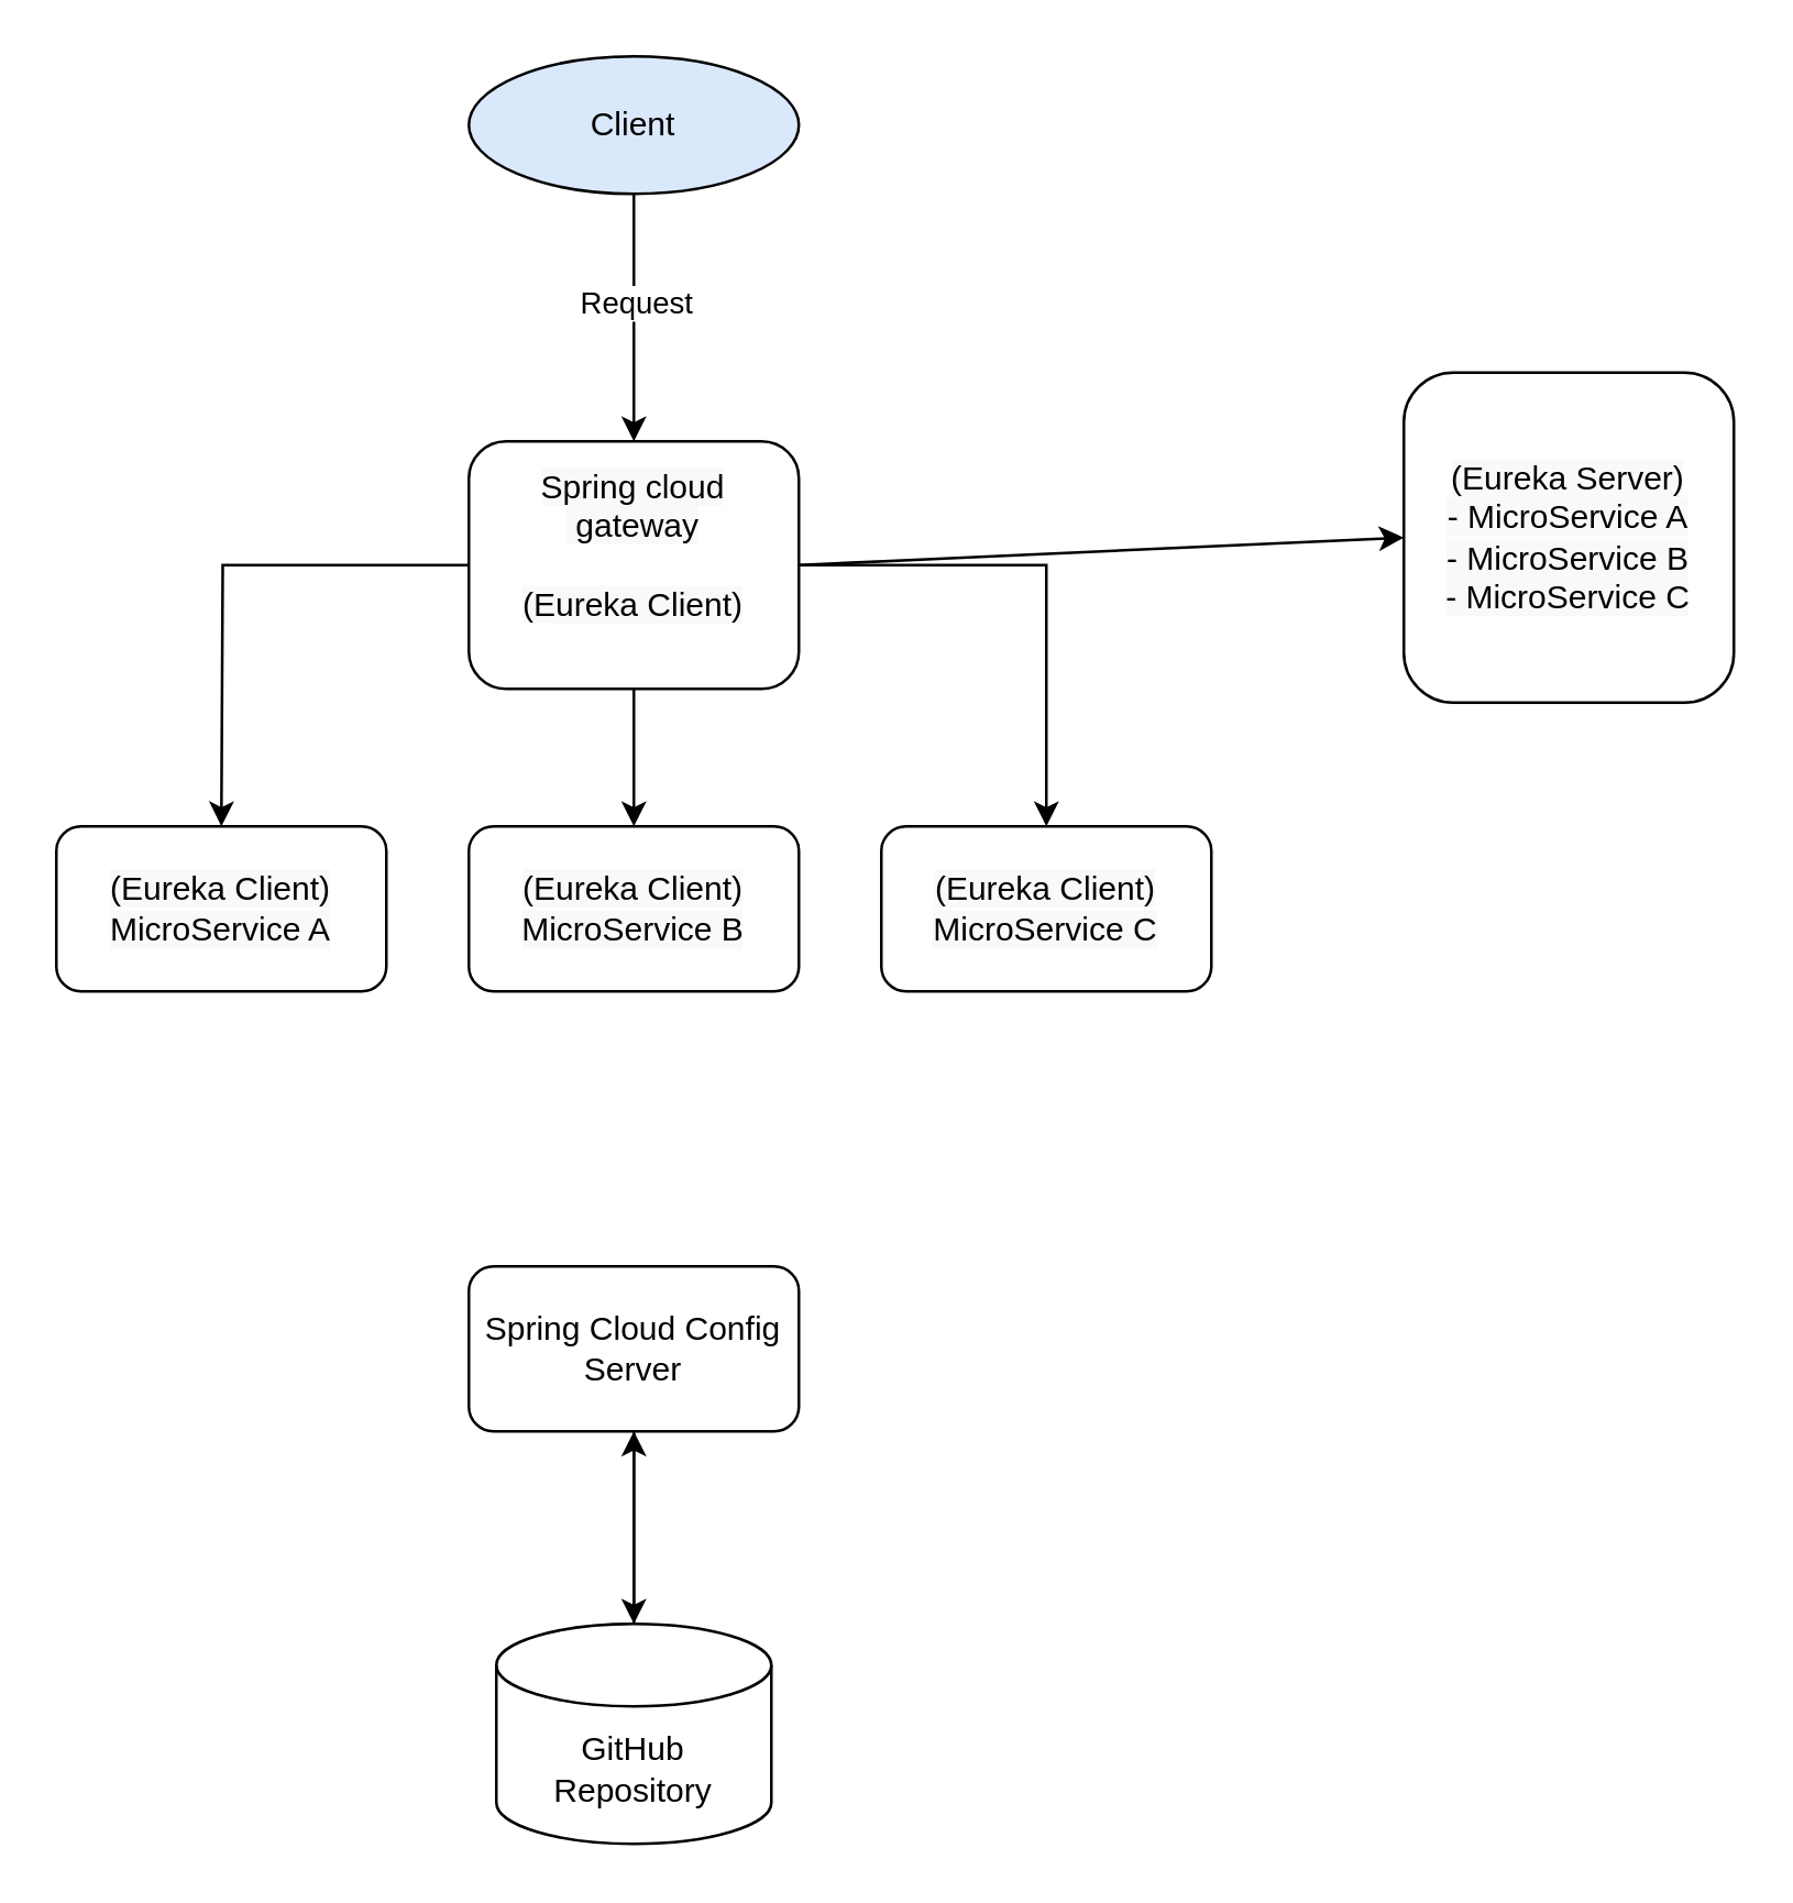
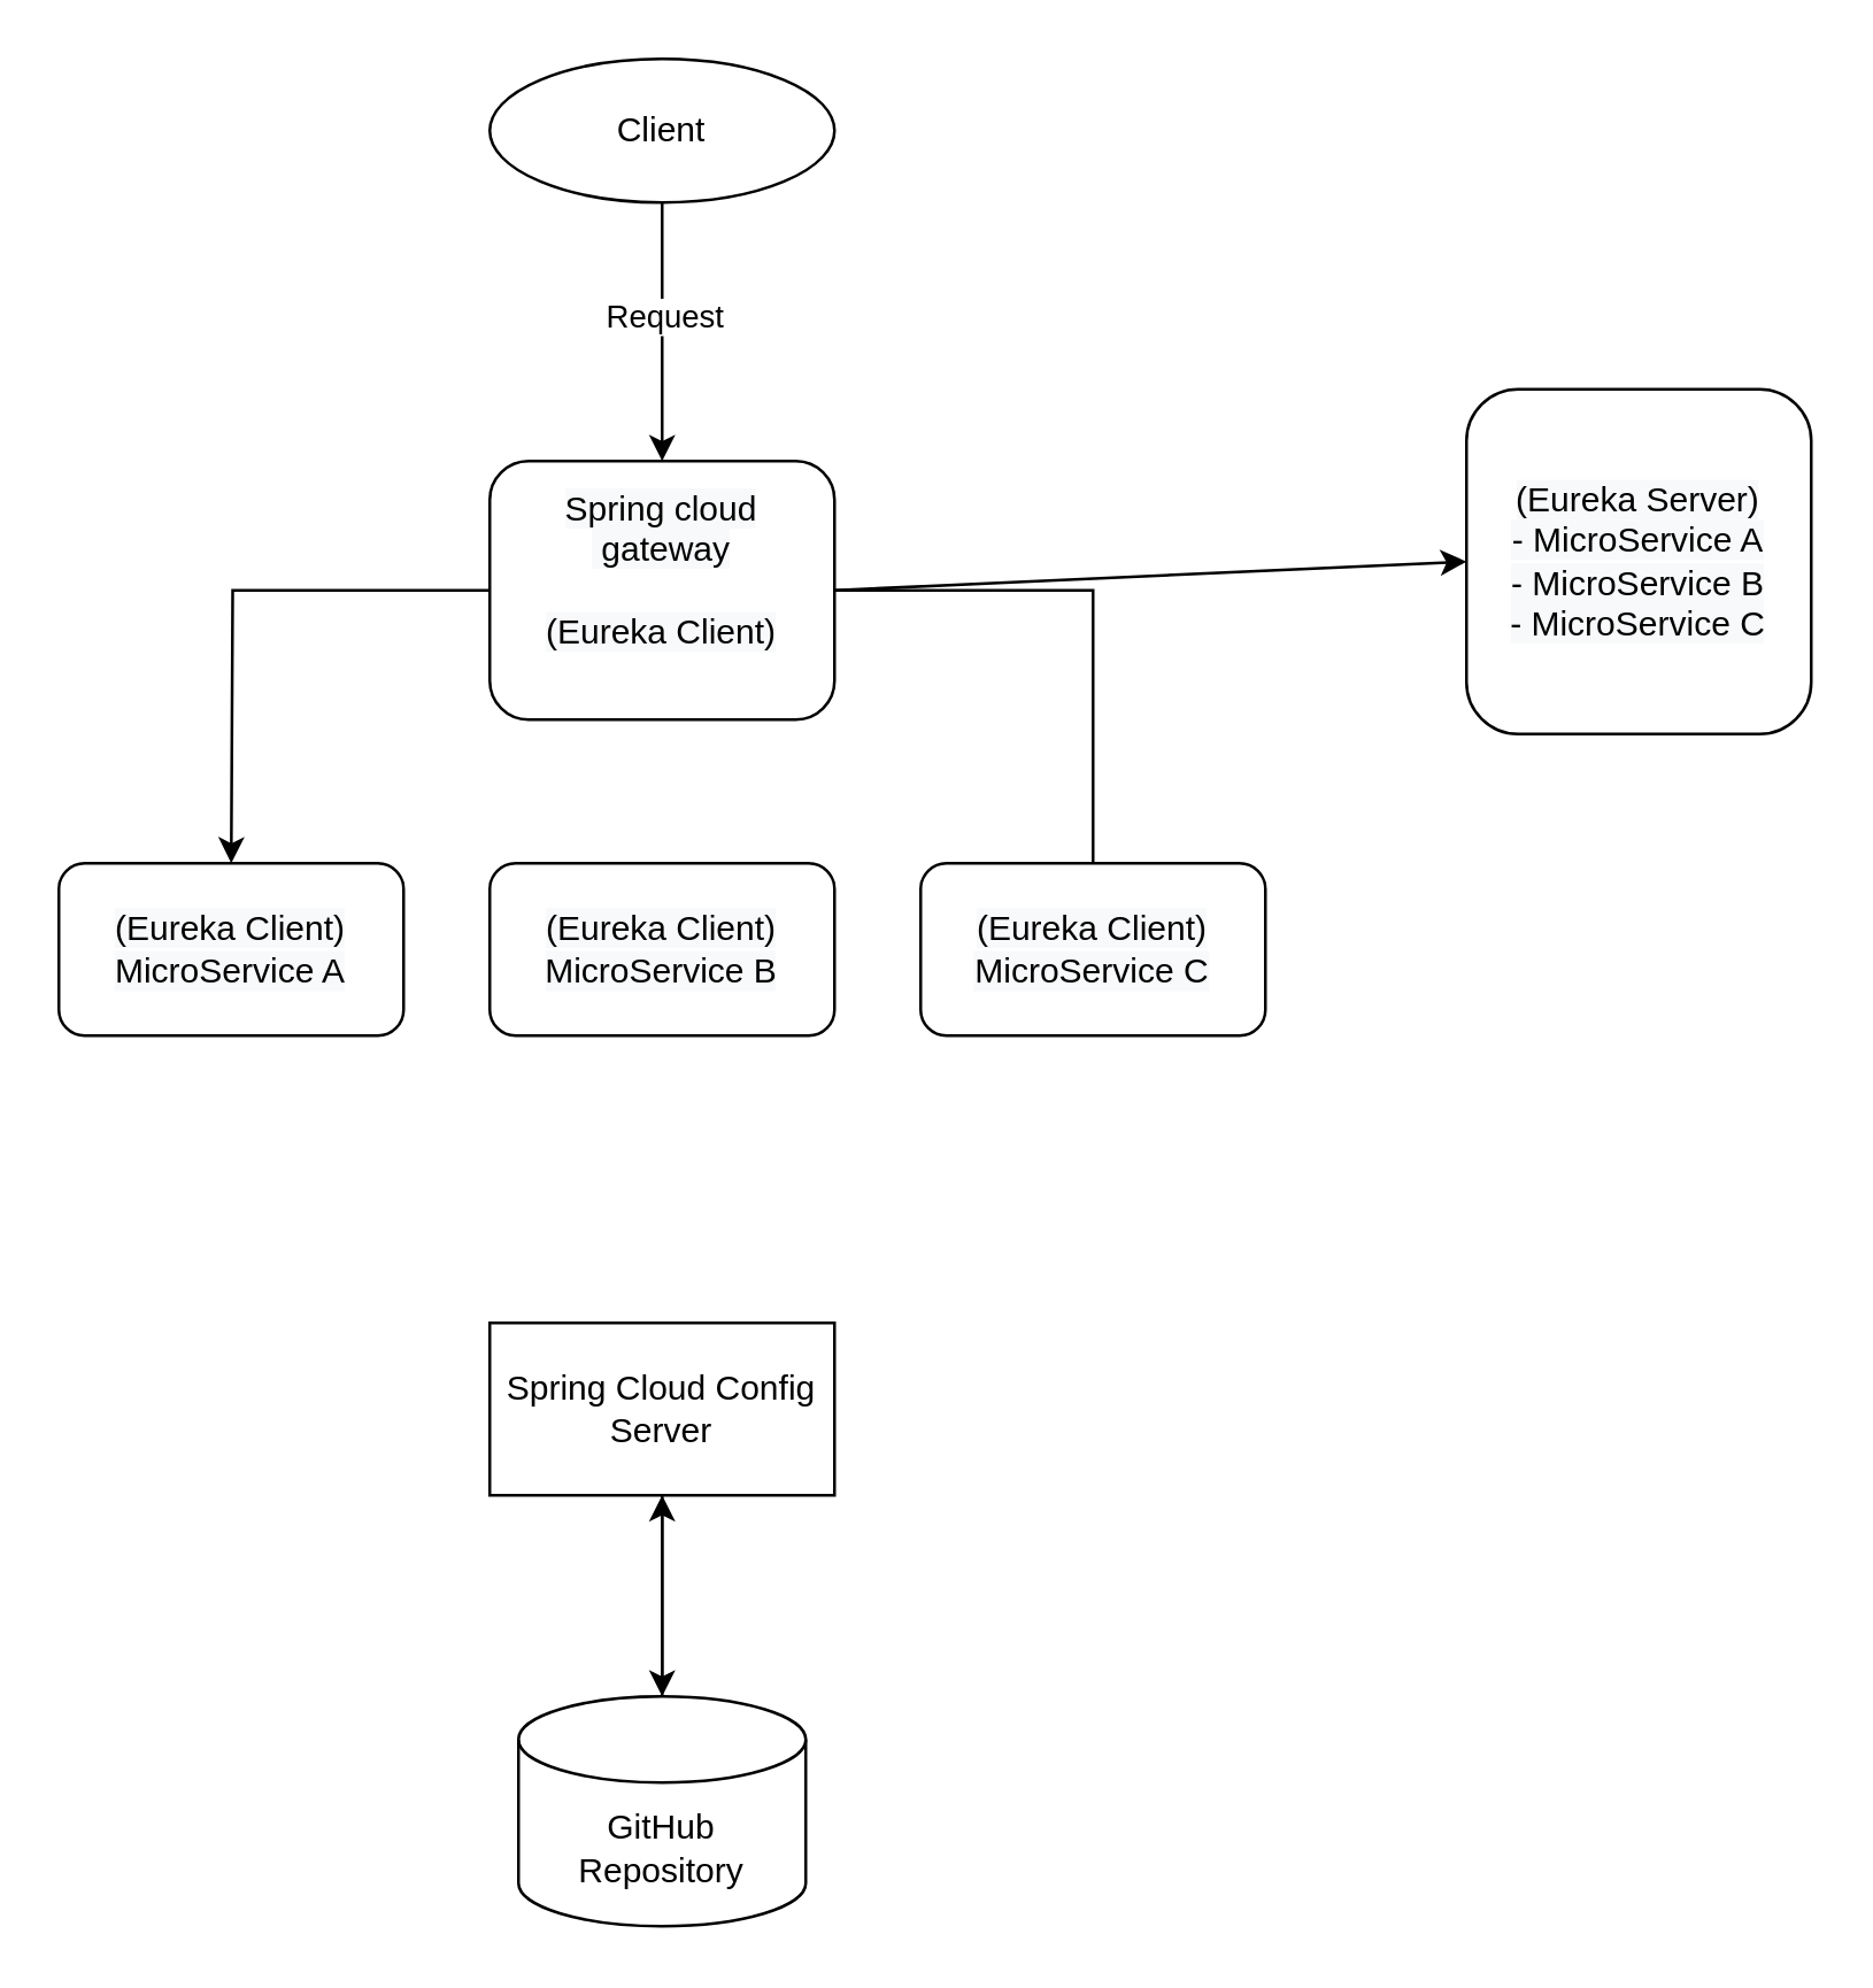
  <mxCell id="0" />
  <mxCell id="1" parent="0" />
  <mxCell id="2" value="" style="edgeStyle=orthogonalEdgeStyle;rounded=0;orthogonalLoop=1;jettySize=auto;html=1;entryX=0.5;entryY=0;entryDx=0;entryDy=0;" parent="1" source="3" target="17" edge="1"><mxGeometry relative="1" as="geometry"><mxPoint x="230" y="575" as="targetPoint" /></mxGeometry></mxCell>
- <mxCell id="3" value="Spring Cloud Config&lt;br&gt;Server" style="rounded=1;whiteSpace=wrap;html=1;" parent="1" vertex="1"><mxGeometry x="170" y="460" width="120" height="60" as="geometry" /></mxCell>
+ <mxCell id="3" value="Spring Cloud Config&lt;br&gt;Server" style="whiteSpace=wrap;html=1;rounded=0;" parent="1" vertex="1"><mxGeometry x="170" y="460" width="120" height="60" as="geometry" /></mxCell>
  <mxCell id="4" value="&lt;span style=&quot;color: rgb(0 , 0 , 0) ; font-family: &amp;#34;helvetica&amp;#34; ; font-size: 12px ; font-style: normal ; font-weight: 400 ; letter-spacing: normal ; text-align: center ; text-indent: 0px ; text-transform: none ; word-spacing: 0px ; background-color: rgb(248 , 249 , 250) ; display: inline ; float: none&quot;&gt;(Eureka Client)&lt;br&gt;MicroService C&lt;/span&gt;" style="rounded=1;whiteSpace=wrap;html=1;" parent="1" vertex="1"><mxGeometry x="320" y="300" width="120" height="60" as="geometry" /></mxCell>
  <mxCell id="5" value="&lt;span style=&quot;color: rgb(0 , 0 , 0) ; font-family: &amp;#34;helvetica&amp;#34; ; font-size: 12px ; font-style: normal ; font-weight: 400 ; letter-spacing: normal ; text-align: center ; text-indent: 0px ; text-transform: none ; word-spacing: 0px ; background-color: rgb(248 , 249 , 250) ; display: inline ; float: none&quot;&gt;(Eureka Client)&lt;br&gt;MicroService B&lt;/span&gt;" style="rounded=1;whiteSpace=wrap;html=1;" parent="1" vertex="1"><mxGeometry x="170" y="300" width="120" height="60" as="geometry" /></mxCell>
  <mxCell id="6" value="&lt;span style=&quot;color: rgb(0 , 0 , 0) ; font-family: &amp;#34;helvetica&amp;#34; ; font-size: 12px ; font-style: normal ; font-weight: 400 ; letter-spacing: normal ; text-align: center ; text-indent: 0px ; text-transform: none ; word-spacing: 0px ; background-color: rgb(248 , 249 , 250) ; display: inline ; float: none&quot;&gt;(Eureka Client)&lt;br&gt;MicroService A&lt;/span&gt;" style="rounded=1;whiteSpace=wrap;html=1;" parent="1" vertex="1"><mxGeometry x="20" y="300" width="120" height="60" as="geometry" /></mxCell>
- <mxCell id="7" value="" style="edgeStyle=orthogonalEdgeStyle;rounded=0;orthogonalLoop=1;jettySize=auto;html=1;entryX=0.5;entryY=0;entryDx=0;entryDy=0;" parent="1" source="10" target="4" edge="1"><mxGeometry relative="1" as="geometry" /></mxCell>
- <mxCell id="8" value="" style="edgeStyle=orthogonalEdgeStyle;rounded=0;orthogonalLoop=1;jettySize=auto;html=1;" parent="1" source="10" target="5" edge="1"><mxGeometry relative="1" as="geometry" /></mxCell>
+ <mxCell id="7" value="" style="edgeStyle=orthogonalEdgeStyle;rounded=0;orthogonalLoop=1;jettySize=auto;html=1;entryX=0.5;entryY=0;entryDx=0;entryDy=0;endArrow=none;" parent="1" source="10" target="4" edge="1"><mxGeometry relative="1" as="geometry" /></mxCell>
  <mxCell id="9" value="" style="edgeStyle=orthogonalEdgeStyle;rounded=0;orthogonalLoop=1;jettySize=auto;html=1;" parent="1" source="10" edge="1"><mxGeometry relative="1" as="geometry"><mxPoint x="80" y="300" as="targetPoint" /></mxGeometry></mxCell>
  <mxCell id="10" value="&lt;span style=&quot;color: rgb(0 , 0 , 0) ; font-family: &amp;#34;helvetica&amp;#34; ; font-size: 12px ; font-style: normal ; font-weight: 400 ; letter-spacing: normal ; text-align: center ; text-indent: 0px ; text-transform: none ; word-spacing: 0px ; background-color: rgb(248 , 249 , 250) ; display: inline ; float: none&quot;&gt;Spring cloud &amp;nbsp;gateway&lt;br&gt;&lt;br&gt;(Eureka Client)&lt;br&gt;&lt;br&gt;&lt;/span&gt;" style="rounded=1;whiteSpace=wrap;html=1;" parent="1" vertex="1"><mxGeometry x="170" y="160" width="120" height="90" as="geometry" /></mxCell>
  <mxCell id="11" value="&lt;span style=&quot;color: rgb(0 , 0 , 0) ; font-family: &amp;#34;helvetica&amp;#34; ; font-size: 12px ; font-style: normal ; font-weight: 400 ; letter-spacing: normal ; text-align: center ; text-indent: 0px ; text-transform: none ; word-spacing: 0px ; background-color: rgb(248 , 249 , 250) ; display: inline ; float: none&quot;&gt;(Eureka Server)&lt;br&gt;- MicroService A&lt;br&gt;- MicroService B&lt;br&gt;- MicroService C&lt;br&gt;&lt;/span&gt;" style="rounded=1;whiteSpace=wrap;html=1;" parent="1" vertex="1"><mxGeometry x="510" y="135" width="120" height="120" as="geometry" /></mxCell>
  <mxCell id="12" value="" style="edgeStyle=orthogonalEdgeStyle;rounded=0;orthogonalLoop=1;jettySize=auto;html=1;" parent="1" source="14" target="10" edge="1"><mxGeometry relative="1" as="geometry" /></mxCell>
  <mxCell id="13" value="Request" style="edgeLabel;html=1;align=center;verticalAlign=middle;resizable=0;points=[];" parent="12" vertex="1" connectable="0"><mxGeometry x="-0.144" relative="1" as="geometry"><mxPoint as="offset" /></mxGeometry></mxCell>
- <mxCell id="14" value="Client" style="ellipse;whiteSpace=wrap;html=1;fillColor=#dae8fc;" parent="1" vertex="1"><mxGeometry x="170" y="20" width="120" height="50" as="geometry" /></mxCell>
+ <mxCell id="14" value="Client" style="ellipse;whiteSpace=wrap;html=1;" parent="1" vertex="1"><mxGeometry x="170" y="20" width="120" height="50" as="geometry" /></mxCell>
  <mxCell id="15" value="" style="endArrow=classic;html=1;rounded=0;exitX=1;exitY=0.5;exitDx=0;exitDy=0;entryX=0;entryY=0.5;entryDx=0;entryDy=0;" parent="1" source="10" target="11" edge="1"><mxGeometry width="50" height="50" relative="1" as="geometry"><mxPoint x="560" y="380" as="sourcePoint" /><mxPoint x="610" y="330" as="targetPoint" /></mxGeometry></mxCell>
  <mxCell id="16" value="" style="edgeStyle=orthogonalEdgeStyle;rounded=0;orthogonalLoop=1;jettySize=auto;html=1;entryX=0.5;entryY=1;entryDx=0;entryDy=0;" parent="1" source="17" target="3" edge="1"><mxGeometry relative="1" as="geometry"><mxPoint x="230" y="530" as="targetPoint" /></mxGeometry></mxCell>
  <mxCell id="17" value="GitHub Repository" style="shape=cylinder3;whiteSpace=wrap;html=1;boundedLbl=1;backgroundOutline=1;size=15;" parent="1" vertex="1"><mxGeometry x="180" y="590" width="100" height="80" as="geometry" /></mxCell>
